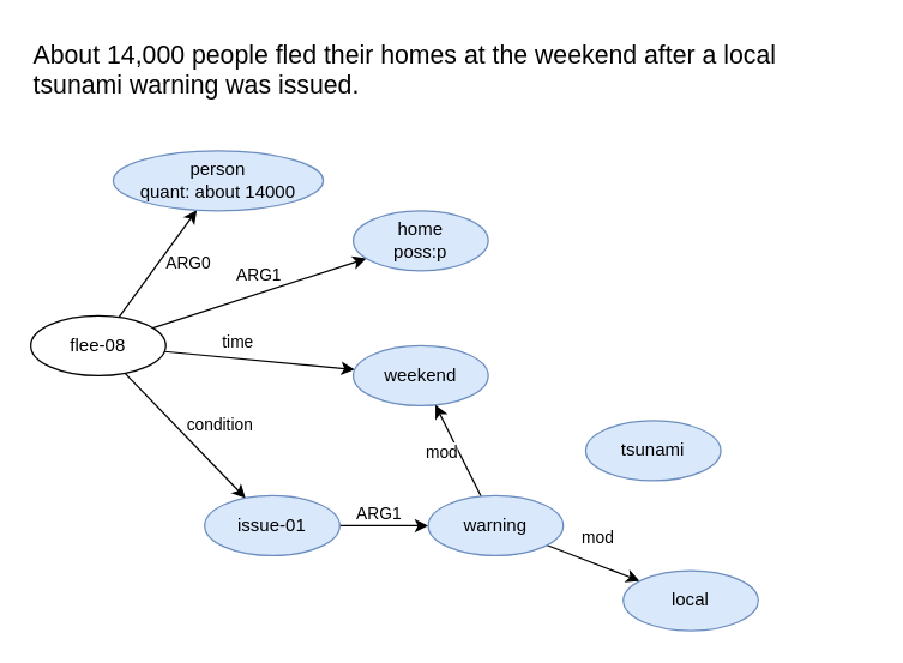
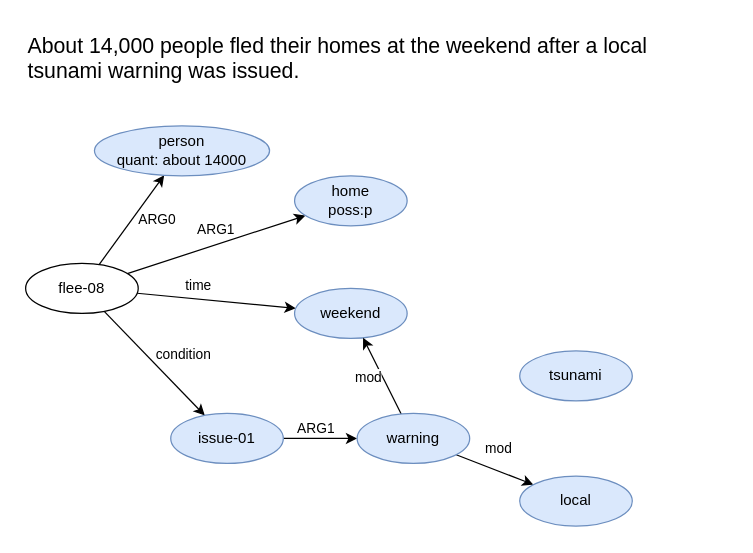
  <mxCell id="0" />
  <mxCell id="1" parent="0" />
  <mxCell id="2" value="&lt;font style=&quot;font-size: 17px;&quot;&gt;About 14,000 people fled their homes at the weekend after a local tsunami warning was issued. &lt;/font&gt;" style="text;whiteSpace=wrap;html=1;" vertex="1" parent="1"><mxGeometry x="20" y="20" width="560" height="40" as="geometry" /></mxCell>
  <mxCell id="3" value="" style="rounded=0;orthogonalLoop=1;jettySize=auto;html=1;" edge="1" parent="1" source="11" target="12"><mxGeometry relative="1" as="geometry" /></mxCell>
  <mxCell id="4" value="ARG0" style="edgeLabel;html=1;align=center;verticalAlign=middle;resizable=0;points=[];" vertex="1" connectable="0" parent="3"><mxGeometry y="1" relative="1" as="geometry"><mxPoint x="21" as="offset" /></mxGeometry></mxCell>
  <mxCell id="5" value="" style="rounded=0;orthogonalLoop=1;jettySize=auto;html=1;" edge="1" parent="1" source="11" target="13"><mxGeometry relative="1" as="geometry" /></mxCell>
  <mxCell id="6" value="ARG1" style="edgeLabel;html=1;align=center;verticalAlign=middle;resizable=0;points=[];" vertex="1" connectable="0" parent="5"><mxGeometry x="-0.05" y="2" relative="1" as="geometry"><mxPoint x="3" y="-12" as="offset" /></mxGeometry></mxCell>
  <mxCell id="7" value="" style="rounded=0;orthogonalLoop=1;jettySize=auto;html=1;" edge="1" parent="1" source="11" target="14"><mxGeometry relative="1" as="geometry" /></mxCell>
  <mxCell id="8" value="time" style="edgeLabel;html=1;align=center;verticalAlign=middle;resizable=0;points=[];" vertex="1" connectable="0" parent="7"><mxGeometry x="-0.4" y="-1" relative="1" as="geometry"><mxPoint x="11" y="-11" as="offset" /></mxGeometry></mxCell>
  <mxCell id="9" value="" style="rounded=0;orthogonalLoop=1;jettySize=auto;html=1;" edge="1" parent="1" source="11" target="17"><mxGeometry relative="1" as="geometry" /></mxCell>
  <mxCell id="10" value="condition" style="edgeLabel;html=1;align=center;verticalAlign=middle;resizable=0;points=[];" vertex="1" connectable="0" parent="9"><mxGeometry x="-0.175" y="1" relative="1" as="geometry"><mxPoint x="29" as="offset" /></mxGeometry></mxCell>
  <mxCell id="11" value="flee-08" style="ellipse;whiteSpace=wrap;html=1;" vertex="1" parent="1"><mxGeometry x="20" y="210" width="90" height="40" as="geometry" /></mxCell>
  <mxCell id="12" value="person&lt;br&gt;quant: about 14000" style="ellipse;whiteSpace=wrap;html=1;fillColor=#dae8fc;strokeColor=#6c8ebf;" vertex="1" parent="1"><mxGeometry x="75" y="100" width="140" height="40" as="geometry" /></mxCell>
  <mxCell id="13" value="home&lt;br&gt;poss:p" style="ellipse;whiteSpace=wrap;html=1;fillColor=#dae8fc;strokeColor=#6c8ebf;" vertex="1" parent="1"><mxGeometry x="235" y="140" width="90" height="40" as="geometry" /></mxCell>
  <mxCell id="14" value="weekend" style="ellipse;whiteSpace=wrap;html=1;fillColor=#dae8fc;strokeColor=#6c8ebf;" vertex="1" parent="1"><mxGeometry x="235" y="230" width="90" height="40" as="geometry" /></mxCell>
  <mxCell id="15" value="" style="edgeStyle=orthogonalEdgeStyle;rounded=0;orthogonalLoop=1;jettySize=auto;html=1;" edge="1" parent="1" source="17" target="21"><mxGeometry relative="1" as="geometry" /></mxCell>
  <mxCell id="16" value="ARG1" style="edgeLabel;html=1;align=center;verticalAlign=middle;resizable=0;points=[];" vertex="1" connectable="0" parent="15"><mxGeometry x="-0.148" y="1" relative="1" as="geometry"><mxPoint y="-8" as="offset" /></mxGeometry></mxCell>
  <mxCell id="17" value="issue-01" style="ellipse;whiteSpace=wrap;html=1;fillColor=#dae8fc;strokeColor=#6c8ebf;" vertex="1" parent="1"><mxGeometry x="136" y="330" width="90" height="40" as="geometry" /></mxCell>
  <mxCell id="18" value="mod" style="rounded=0;orthogonalLoop=1;jettySize=auto;html=1;" edge="1" parent="1" source="21" target="14"><mxGeometry x="0.125" y="10" relative="1" as="geometry"><mxPoint as="offset" /></mxGeometry></mxCell>
  <mxCell id="19" value="" style="rounded=0;orthogonalLoop=1;jettySize=auto;html=1;" edge="1" parent="1" source="21" target="23"><mxGeometry relative="1" as="geometry" /></mxCell>
  <mxCell id="20" value="mod" style="edgeLabel;html=1;align=center;verticalAlign=middle;resizable=0;points=[];" vertex="1" connectable="0" parent="19"><mxGeometry x="-0.175" y="-3" relative="1" as="geometry"><mxPoint x="9" y="-18" as="offset" /></mxGeometry></mxCell>
  <mxCell id="21" value="warning" style="ellipse;whiteSpace=wrap;html=1;fillColor=#dae8fc;strokeColor=#6c8ebf;" vertex="1" parent="1"><mxGeometry x="285" y="330" width="90" height="40" as="geometry" /></mxCell>
- <mxCell id="22" value="tsunami" style="ellipse;whiteSpace=wrap;html=1;fillColor=#dae8fc;strokeColor=#6c8ebf;" vertex="1" parent="1"><mxGeometry x="390" y="280" width="90" height="40" as="geometry" /></mxCell>
+ <mxCell id="22" value="tsunami" style="ellipse;whiteSpace=wrap;html=1;fillColor=#dae8fc;strokeColor=#6c8ebf;" vertex="1" parent="1"><mxGeometry x="415" y="280" width="90" height="40" as="geometry" /></mxCell>
  <mxCell id="23" value="local" style="ellipse;whiteSpace=wrap;html=1;fillColor=#dae8fc;strokeColor=#6c8ebf;" vertex="1" parent="1"><mxGeometry x="415" y="380" width="90" height="40" as="geometry" /></mxCell>
